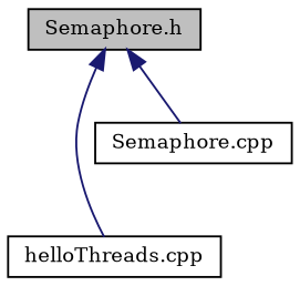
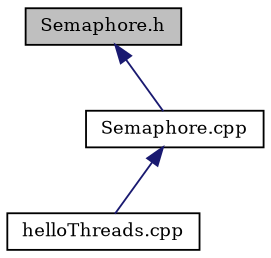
  digraph {
    fontname="DejaVu Serif"
    node [color=black fillcolor=white fontname="DejaVu Serif" fontsize=10 shape=record style=filled]
    edge [color=midnightblue dir=back fontname="DejaVu Serif" fontsize=10 labelfontname=Helvetica labelfontsize=10 style=solid]
    n1 [fillcolor=grey75 fontcolor=black height=0.2 label="Semaphore.h" width=0.4]
    n2 [height=0.2 label="helloThreads.cpp" width=0.4]
    n3 [height=0.2 label="Semaphore.cpp" width=0.4]
-   n1 -> n2
+   n3 -> n2
    n1 -> n3
  }
